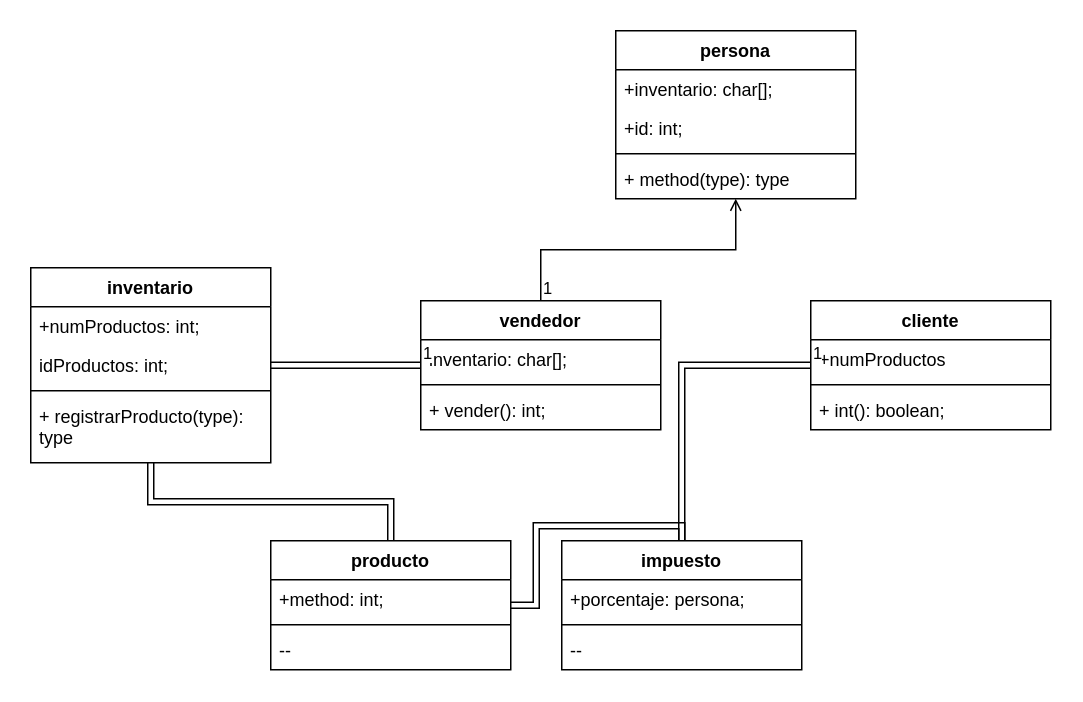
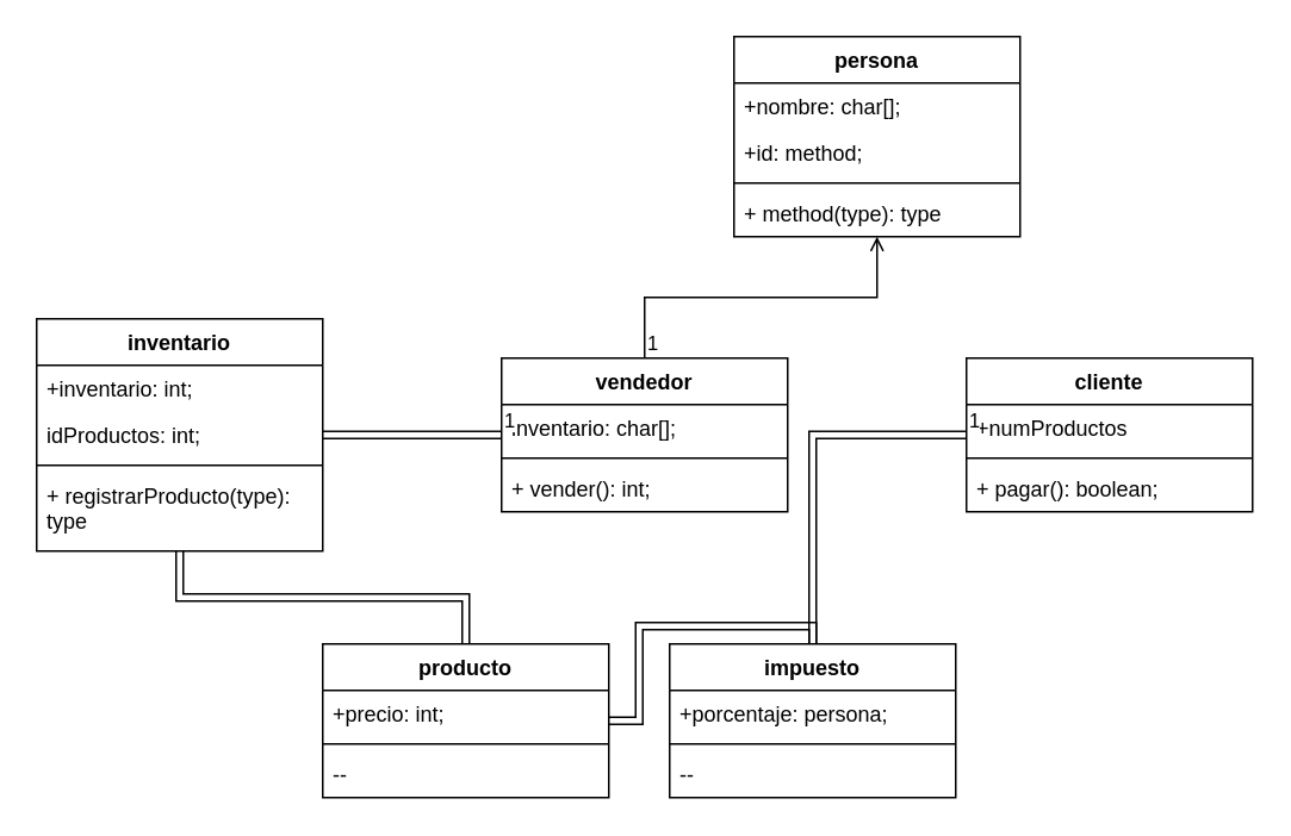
  <mxCell id="0" />
  <mxCell id="1" parent="0" />
  <mxCell id="2" value="producto&lt;br&gt;" style="swimlane;fontStyle=1;align=center;verticalAlign=top;childLayout=stackLayout;horizontal=1;startSize=26;horizontalStack=0;resizeParent=1;resizeParentMax=0;resizeLast=0;collapsible=1;marginBottom=0;whiteSpace=wrap;html=1;" vertex="1" parent="1"><mxGeometry x="180" y="360" width="160" height="86" as="geometry" /></mxCell>
- <mxCell id="3" value="+method: int;" style="text;strokeColor=none;fillColor=none;align=left;verticalAlign=top;spacingLeft=4;spacingRight=4;overflow=hidden;rotatable=0;points=[[0,0.5],[1,0.5]];portConstraint=eastwest;whiteSpace=wrap;html=1;" vertex="1" parent="2"><mxGeometry y="26" width="160" height="26" as="geometry" /></mxCell>
+ <mxCell id="3" value="+precio: int;" style="text;strokeColor=none;fillColor=none;align=left;verticalAlign=top;spacingLeft=4;spacingRight=4;overflow=hidden;rotatable=0;points=[[0,0.5],[1,0.5]];portConstraint=eastwest;whiteSpace=wrap;html=1;" vertex="1" parent="2"><mxGeometry y="26" width="160" height="26" as="geometry" /></mxCell>
  <mxCell id="4" value="" style="line;strokeWidth=1;fillColor=none;align=left;verticalAlign=middle;spacingTop=-1;spacingLeft=3;spacingRight=3;rotatable=0;labelPosition=right;points=[];portConstraint=eastwest;strokeColor=inherit;" vertex="1" parent="2"><mxGeometry y="52" width="160" height="8" as="geometry" /></mxCell>
  <mxCell id="5" value="--" style="text;strokeColor=none;fillColor=none;align=left;verticalAlign=top;spacingLeft=4;spacingRight=4;overflow=hidden;rotatable=0;points=[[0,0.5],[1,0.5]];portConstraint=eastwest;whiteSpace=wrap;html=1;" vertex="1" parent="2"><mxGeometry y="60" width="160" height="26" as="geometry" /></mxCell>
  <mxCell id="6" value="impuesto" style="swimlane;fontStyle=1;align=center;verticalAlign=top;childLayout=stackLayout;horizontal=1;startSize=26;horizontalStack=0;resizeParent=1;resizeParentMax=0;resizeLast=0;collapsible=1;marginBottom=0;whiteSpace=wrap;html=1;" vertex="1" parent="1"><mxGeometry x="374" y="360" width="160" height="86" as="geometry" /></mxCell>
  <mxCell id="7" value="+porcentaje: persona;" style="text;strokeColor=none;fillColor=none;align=left;verticalAlign=top;spacingLeft=4;spacingRight=4;overflow=hidden;rotatable=0;points=[[0,0.5],[1,0.5]];portConstraint=eastwest;whiteSpace=wrap;html=1;" vertex="1" parent="6"><mxGeometry y="26" width="160" height="26" as="geometry" /></mxCell>
  <mxCell id="8" value="" style="line;strokeWidth=1;fillColor=none;align=left;verticalAlign=middle;spacingTop=-1;spacingLeft=3;spacingRight=3;rotatable=0;labelPosition=right;points=[];portConstraint=eastwest;strokeColor=inherit;" vertex="1" parent="6"><mxGeometry y="52" width="160" height="8" as="geometry" /></mxCell>
  <mxCell id="9" value="--" style="text;strokeColor=none;fillColor=none;align=left;verticalAlign=top;spacingLeft=4;spacingRight=4;overflow=hidden;rotatable=0;points=[[0,0.5],[1,0.5]];portConstraint=eastwest;whiteSpace=wrap;html=1;" vertex="1" parent="6"><mxGeometry y="60" width="160" height="26" as="geometry" /></mxCell>
  <mxCell id="10" value="cliente" style="swimlane;fontStyle=1;align=center;verticalAlign=top;childLayout=stackLayout;horizontal=1;startSize=26;horizontalStack=0;resizeParent=1;resizeParentMax=0;resizeLast=0;collapsible=1;marginBottom=0;whiteSpace=wrap;html=1;" vertex="1" parent="1"><mxGeometry x="540" y="200" width="160" height="86" as="geometry" /></mxCell>
  <mxCell id="11" value="+numProductos" style="text;strokeColor=none;fillColor=none;align=left;verticalAlign=top;spacingLeft=4;spacingRight=4;overflow=hidden;rotatable=0;points=[[0,0.5],[1,0.5]];portConstraint=eastwest;whiteSpace=wrap;html=1;" vertex="1" parent="10"><mxGeometry y="26" width="160" height="26" as="geometry" /></mxCell>
  <mxCell id="12" value="" style="line;strokeWidth=1;fillColor=none;align=left;verticalAlign=middle;spacingTop=-1;spacingLeft=3;spacingRight=3;rotatable=0;labelPosition=right;points=[];portConstraint=eastwest;strokeColor=inherit;" vertex="1" parent="10"><mxGeometry y="52" width="160" height="8" as="geometry" /></mxCell>
- <mxCell id="13" value="+ int(): boolean;" style="text;strokeColor=none;fillColor=none;align=left;verticalAlign=top;spacingLeft=4;spacingRight=4;overflow=hidden;rotatable=0;points=[[0,0.5],[1,0.5]];portConstraint=eastwest;whiteSpace=wrap;html=1;" vertex="1" parent="10"><mxGeometry y="60" width="160" height="26" as="geometry" /></mxCell>
+ <mxCell id="13" value="+ pagar(): boolean;" style="text;strokeColor=none;fillColor=none;align=left;verticalAlign=top;spacingLeft=4;spacingRight=4;overflow=hidden;rotatable=0;points=[[0,0.5],[1,0.5]];portConstraint=eastwest;whiteSpace=wrap;html=1;" vertex="1" parent="10"><mxGeometry y="60" width="160" height="26" as="geometry" /></mxCell>
  <mxCell id="14" value="persona" style="swimlane;fontStyle=1;align=center;verticalAlign=top;childLayout=stackLayout;horizontal=1;startSize=26;horizontalStack=0;resizeParent=1;resizeParentMax=0;resizeLast=0;collapsible=1;marginBottom=0;whiteSpace=wrap;html=1;" vertex="1" parent="1"><mxGeometry x="410" y="20" width="160" height="112" as="geometry" /></mxCell>
- <mxCell id="15" value="+inventario: char[];" style="text;strokeColor=none;fillColor=none;align=left;verticalAlign=top;spacingLeft=4;spacingRight=4;overflow=hidden;rotatable=0;points=[[0,0.5],[1,0.5]];portConstraint=eastwest;whiteSpace=wrap;html=1;" vertex="1" parent="14"><mxGeometry y="26" width="160" height="26" as="geometry" /></mxCell>
- <mxCell id="16" value="+id: int;" style="text;strokeColor=none;fillColor=none;align=left;verticalAlign=top;spacingLeft=4;spacingRight=4;overflow=hidden;rotatable=0;points=[[0,0.5],[1,0.5]];portConstraint=eastwest;whiteSpace=wrap;html=1;" vertex="1" parent="14"><mxGeometry y="52" width="160" height="26" as="geometry" /></mxCell>
+ <mxCell id="15" value="+nombre: char[];" style="text;strokeColor=none;fillColor=none;align=left;verticalAlign=top;spacingLeft=4;spacingRight=4;overflow=hidden;rotatable=0;points=[[0,0.5],[1,0.5]];portConstraint=eastwest;whiteSpace=wrap;html=1;" vertex="1" parent="14"><mxGeometry y="26" width="160" height="26" as="geometry" /></mxCell>
+ <mxCell id="16" value="+id: method;" style="text;strokeColor=none;fillColor=none;align=left;verticalAlign=top;spacingLeft=4;spacingRight=4;overflow=hidden;rotatable=0;points=[[0,0.5],[1,0.5]];portConstraint=eastwest;whiteSpace=wrap;html=1;" vertex="1" parent="14"><mxGeometry y="52" width="160" height="26" as="geometry" /></mxCell>
  <mxCell id="17" value="" style="line;strokeWidth=1;fillColor=none;align=left;verticalAlign=middle;spacingTop=-1;spacingLeft=3;spacingRight=3;rotatable=0;labelPosition=right;points=[];portConstraint=eastwest;strokeColor=inherit;" vertex="1" parent="14"><mxGeometry y="78" width="160" height="8" as="geometry" /></mxCell>
  <mxCell id="18" value="+ method(type): type" style="text;strokeColor=none;fillColor=none;align=left;verticalAlign=top;spacingLeft=4;spacingRight=4;overflow=hidden;rotatable=0;points=[[0,0.5],[1,0.5]];portConstraint=eastwest;whiteSpace=wrap;html=1;" vertex="1" parent="14"><mxGeometry y="86" width="160" height="26" as="geometry" /></mxCell>
  <mxCell id="19" value="vendedor" style="swimlane;fontStyle=1;align=center;verticalAlign=top;childLayout=stackLayout;horizontal=1;startSize=26;horizontalStack=0;resizeParent=1;resizeParentMax=0;resizeLast=0;collapsible=1;marginBottom=0;whiteSpace=wrap;html=1;" vertex="1" parent="1"><mxGeometry x="280" y="200" width="160" height="86" as="geometry" /></mxCell>
  <mxCell id="20" value="inventario: char[];" style="text;strokeColor=none;fillColor=none;align=left;verticalAlign=top;spacingLeft=4;spacingRight=4;overflow=hidden;rotatable=0;points=[[0,0.5],[1,0.5]];portConstraint=eastwest;whiteSpace=wrap;html=1;" vertex="1" parent="19"><mxGeometry y="26" width="160" height="26" as="geometry" /></mxCell>
  <mxCell id="21" value="" style="line;strokeWidth=1;fillColor=none;align=left;verticalAlign=middle;spacingTop=-1;spacingLeft=3;spacingRight=3;rotatable=0;labelPosition=right;points=[];portConstraint=eastwest;strokeColor=inherit;" vertex="1" parent="19"><mxGeometry y="52" width="160" height="8" as="geometry" /></mxCell>
  <mxCell id="22" value="+ vender(): int;" style="text;strokeColor=none;fillColor=none;align=left;verticalAlign=top;spacingLeft=4;spacingRight=4;overflow=hidden;rotatable=0;points=[[0,0.5],[1,0.5]];portConstraint=eastwest;whiteSpace=wrap;html=1;" vertex="1" parent="19"><mxGeometry y="60" width="160" height="26" as="geometry" /></mxCell>
  <mxCell id="23" value="" style="endArrow=open;endFill=1;html=1;edgeStyle=orthogonalEdgeStyle;align=left;verticalAlign=top;rounded=0;" edge="1" parent="1" source="19" target="14"><mxGeometry x="-1" relative="1" as="geometry"><mxPoint x="270" y="180" as="sourcePoint" /><mxPoint x="430" y="180" as="targetPoint" /></mxGeometry></mxCell>
  <mxCell id="24" value="1" style="edgeLabel;resizable=0;html=1;align=left;verticalAlign=bottom;" connectable="0" vertex="1" parent="23"><mxGeometry x="-1" relative="1" as="geometry" /></mxCell>
  <mxCell id="25" value="inventario" style="swimlane;fontStyle=1;align=center;verticalAlign=top;childLayout=stackLayout;horizontal=1;startSize=26;horizontalStack=0;resizeParent=1;resizeParentMax=0;resizeLast=0;collapsible=1;marginBottom=0;whiteSpace=wrap;html=1;" vertex="1" parent="1"><mxGeometry x="20" y="178" width="160" height="130" as="geometry" /></mxCell>
- <mxCell id="26" value="+numProductos: int;" style="text;strokeColor=none;fillColor=none;align=left;verticalAlign=top;spacingLeft=4;spacingRight=4;overflow=hidden;rotatable=0;points=[[0,0.5],[1,0.5]];portConstraint=eastwest;whiteSpace=wrap;html=1;" vertex="1" parent="25"><mxGeometry y="26" width="160" height="26" as="geometry" /></mxCell>
+ <mxCell id="26" value="+inventario: int;" style="text;strokeColor=none;fillColor=none;align=left;verticalAlign=top;spacingLeft=4;spacingRight=4;overflow=hidden;rotatable=0;points=[[0,0.5],[1,0.5]];portConstraint=eastwest;whiteSpace=wrap;html=1;" vertex="1" parent="25"><mxGeometry y="26" width="160" height="26" as="geometry" /></mxCell>
  <mxCell id="27" value="idProductos: int;" style="text;strokeColor=none;fillColor=none;align=left;verticalAlign=top;spacingLeft=4;spacingRight=4;overflow=hidden;rotatable=0;points=[[0,0.5],[1,0.5]];portConstraint=eastwest;whiteSpace=wrap;html=1;" vertex="1" parent="25"><mxGeometry y="52" width="160" height="26" as="geometry" /></mxCell>
  <mxCell id="28" value="" style="line;strokeWidth=1;fillColor=none;align=left;verticalAlign=middle;spacingTop=-1;spacingLeft=3;spacingRight=3;rotatable=0;labelPosition=right;points=[];portConstraint=eastwest;strokeColor=inherit;" vertex="1" parent="25"><mxGeometry y="78" width="160" height="8" as="geometry" /></mxCell>
  <mxCell id="29" value="+ registrarProducto(type): type" style="text;strokeColor=none;fillColor=none;align=left;verticalAlign=top;spacingLeft=4;spacingRight=4;overflow=hidden;rotatable=0;points=[[0,0.5],[1,0.5]];portConstraint=eastwest;whiteSpace=wrap;html=1;" vertex="1" parent="25"><mxGeometry y="86" width="160" height="44" as="geometry" /></mxCell>
  <mxCell id="30" value="" style="endArrow=block;endFill=1;html=1;edgeStyle=orthogonalEdgeStyle;align=left;verticalAlign=top;rounded=0;shape=link;" edge="1" parent="1" source="19" target="25"><mxGeometry x="-1" relative="1" as="geometry"><mxPoint x="300" y="210" as="sourcePoint" /><mxPoint x="460" y="210" as="targetPoint" /></mxGeometry></mxCell>
  <mxCell id="31" value="1" style="edgeLabel;resizable=0;html=1;align=left;verticalAlign=bottom;" connectable="0" vertex="1" parent="30"><mxGeometry x="-1" relative="1" as="geometry" /></mxCell>
  <mxCell id="32" value="" style="endArrow=block;endFill=1;html=1;edgeStyle=orthogonalEdgeStyle;align=left;verticalAlign=top;rounded=0;entryX=0.5;entryY=0;entryDx=0;entryDy=0;shape=link;" edge="1" parent="1" source="2" target="6"><mxGeometry x="-1" relative="1" as="geometry"><mxPoint x="300" y="210" as="sourcePoint" /><mxPoint x="460" y="210" as="targetPoint" /></mxGeometry></mxCell>
  <mxCell id="33" value="" style="endArrow=block;endFill=1;html=1;edgeStyle=orthogonalEdgeStyle;align=left;verticalAlign=top;rounded=0;shape=link;" edge="1" parent="1" source="2" target="25"><mxGeometry x="-1" relative="1" as="geometry"><mxPoint x="300" y="210" as="sourcePoint" /><mxPoint x="460" y="210" as="targetPoint" /></mxGeometry></mxCell>
  <mxCell id="34" value="" style="endArrow=block;endFill=1;html=1;edgeStyle=orthogonalEdgeStyle;align=left;verticalAlign=top;rounded=0;shape=link;" edge="1" parent="1" source="10" target="6"><mxGeometry x="-1" relative="1" as="geometry"><mxPoint x="300" y="240" as="sourcePoint" /><mxPoint x="460" y="240" as="targetPoint" /></mxGeometry></mxCell>
  <mxCell id="35" value="1" style="edgeLabel;resizable=0;html=1;align=left;verticalAlign=bottom;" connectable="0" vertex="1" parent="34"><mxGeometry x="-1" relative="1" as="geometry" /></mxCell>
